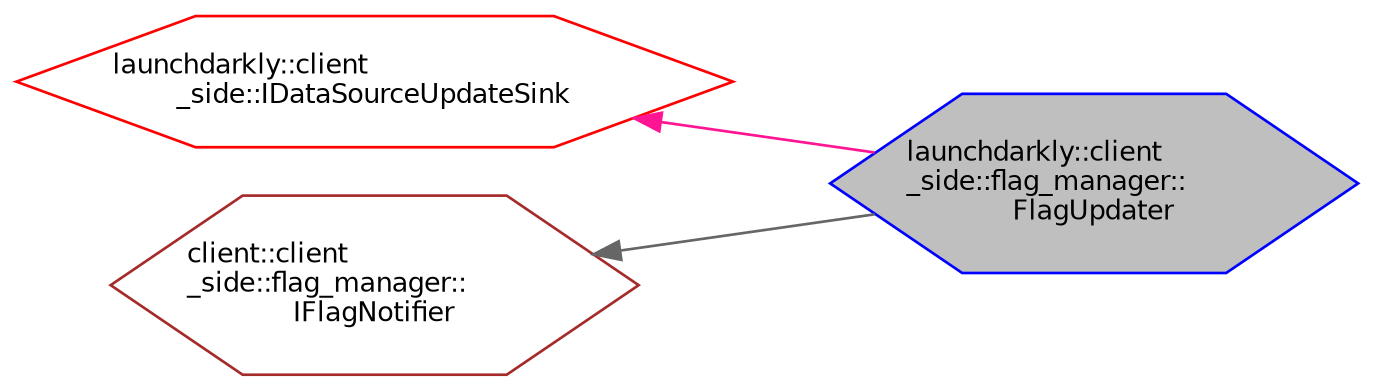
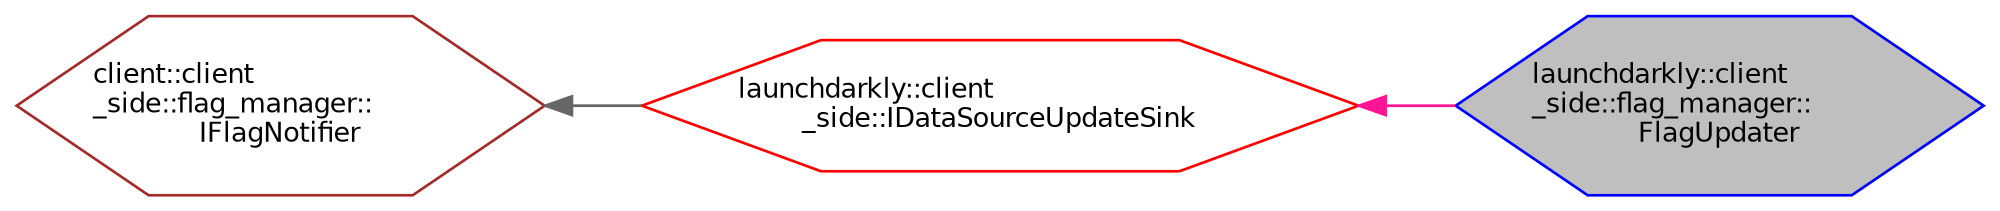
  digraph {
    rankdir=LR
    node [fillcolor=white fontname=Helvetica fontsize=10 shape=hexagon style=filled]
    edge [dir=back fontname=Helvetica fontsize=10 labelfontname=Helvetica labelfontsize=10 style=solid]
    n1 [color=blue fillcolor=grey75 fontcolor=black height=0.2 label="launchdarkly::client\l_side::flag_manager::\lFlagUpdater" width=0.4]
    n2 [color=red height=0.2 label="launchdarkly::client\l_side::IDataSourceUpdateSink" width=0.4]
    n3 [color=brown height=0.2 label="client::client\l_side::flag_manager::\lIFlagNotifier" width=0.4]
    n2 -> n1 [color=deeppink]
-   n3 -> n1 [color=gray40]
+   n3 -> n2 [color=gray40]
  }
